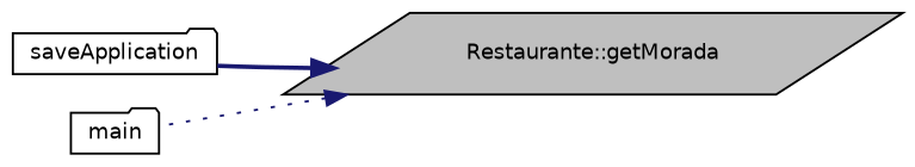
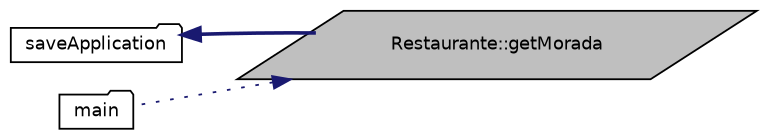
  digraph {
    rankdir=RL
    node [color=black fillcolor=white fontname=Helvetica fontsize=10 shape=folder style=filled]
    edge [color=midnightblue dir=back fontname=Helvetica fontsize=10 labelfontname=Helvetica labelfontsize=10]
    n1 [fillcolor=grey75 fontcolor=black height=0.2 label="Restaurante::getMorada" shape=parallelogram width=0.4]
    n2 [height=0.2 label=saveApplication width=0.4]
    n3 [height=0.2 label=main width=0.4]
-   n1 -> n2 [style=bold]
+   n2 -> n1 [style=bold]
    n1 -> n3 [style=dotted]
  }
